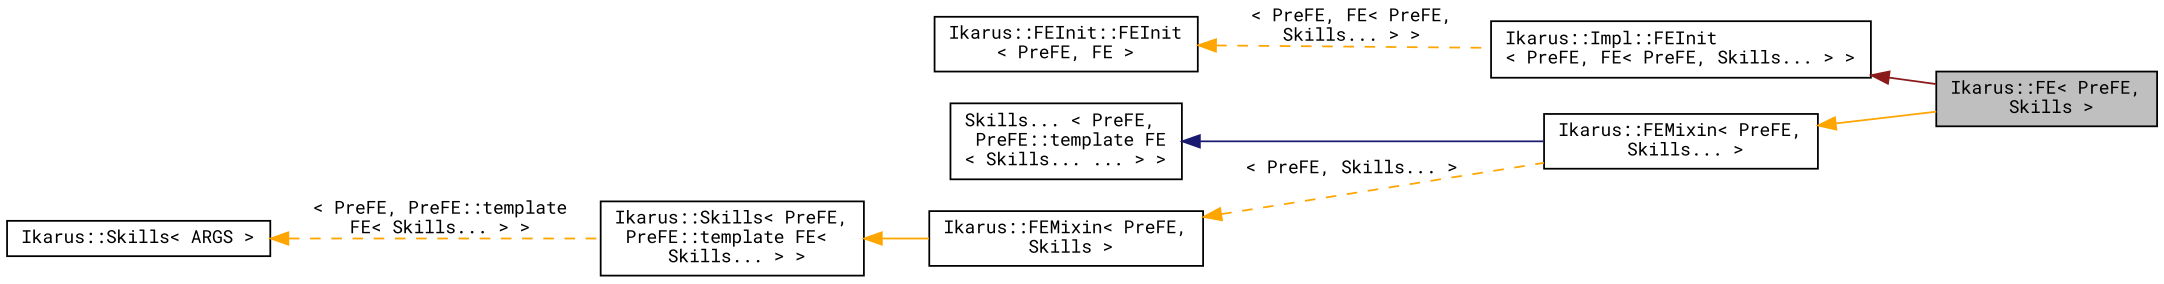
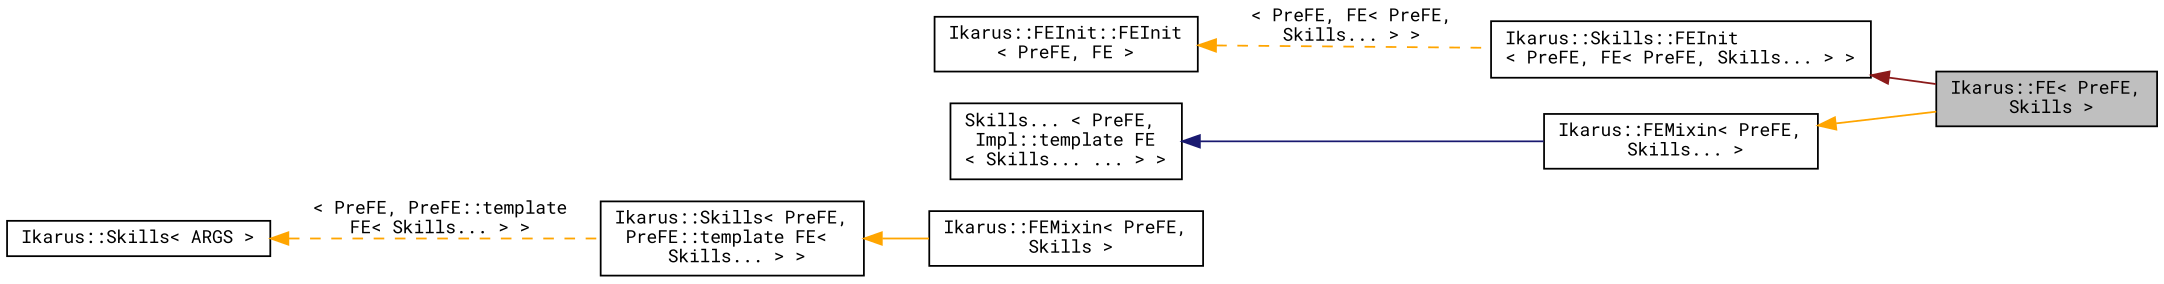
  digraph {
    fontname="Roboto Mono"
    rankdir=LR
    node [color=black fillcolor=white fontname="Roboto Mono" fontsize=10 shape=record style=filled]
    edge [color=orange dir=back fontname="Roboto Mono" fontsize=10 labelfontname=Helvetica labelfontsize=10 style=solid]
    n1 [fillcolor=grey75 fontcolor=black height=0.2 label="Ikarus::FE\< PreFE,\l Skills \>" width=0.4]
-   n2 [height=0.2 label="Ikarus::Impl::FEInit\l\< PreFE, FE\< PreFE, Skills... \> \>" width=0.4]
+   n2 [height=0.2 label="Ikarus::Skills::FEInit\l\< PreFE, FE\< PreFE, Skills... \> \>" width=0.4]
    n3 [height=0.2 label="Ikarus::FEInit::FEInit\l\< PreFE, FE \>" width=0.4]
    n4 [height=0.2 label="Ikarus::FEMixin\< PreFE,\l Skills... \>" width=0.4]
-   n5 [height=0.2 label="Skills... \< PreFE,\l PreFE::template FE\l\< Skills... ... \> \>" width=0.4]
+   n5 [height=0.2 label="Skills... \< PreFE,\l Impl::template FE\l\< Skills... ... \> \>" width=0.4]
    n6 [height=0.2 label="Ikarus::FEMixin\< PreFE,\l Skills \>" width=0.4]
    n7 [height=0.2 label="Ikarus::Skills\< PreFE,\l PreFE::template FE\<\l Skills... \> \>" width=0.4]
    n8 [height=0.2 label="Ikarus::Skills\< ARGS \>" width=0.4]
    n2 -> n1 [color=firebrick4]
    n3 -> n2 [label=" \< PreFE, FE\< PreFE,\l Skills... \> \>" style=dashed]
    n4 -> n1
    n5 -> n4 [color=midnightblue]
-   n6 -> n4 [label=" \< PreFE, Skills... \>" style=dashed]
    n7 -> n6
    n8 -> n7 [label=" \< PreFE, PreFE::template\l FE\< Skills... \> \>" style=dashed]
  }
